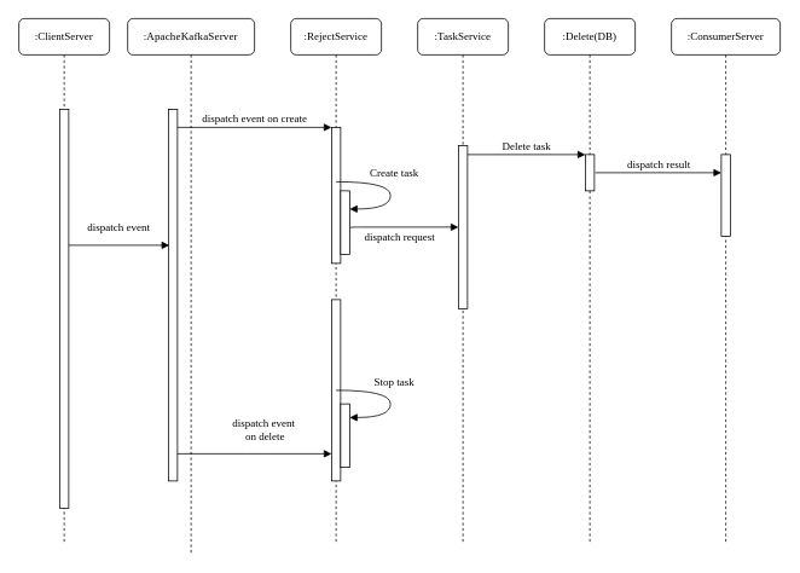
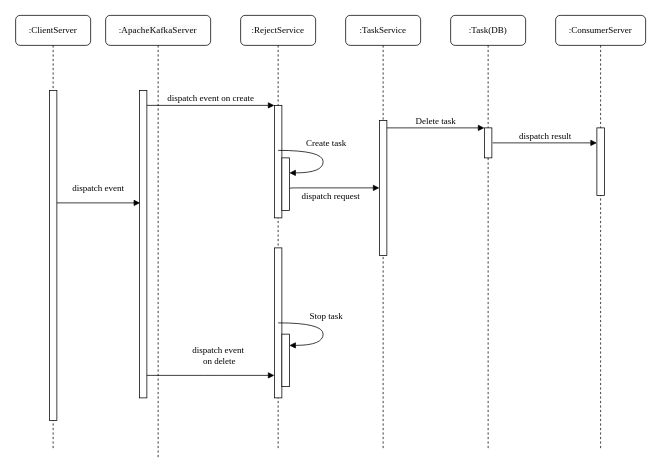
  <mxCell id="0" />
  <mxCell id="1" parent="0" />
  <mxCell id="2" value="&lt;p&gt;&lt;font style=&quot;font-size: 12px&quot;&gt;:&lt;span style=&quot;line-height: 107% ; color: rgb(3 , 3 , 3) ; letter-spacing: 0.15pt ; background: rgb(249 , 249 , 249)&quot;&gt;ApacheKafkaServer&lt;/span&gt;&lt;/font&gt;&lt;/p&gt;&lt;span style=&quot;font-size: 14pt ; line-height: 107% ; color: rgb(36 , 36 , 36) ; background: yellow&quot;&gt;&lt;/span&gt;" style="shape=umlLifeline;perimeter=lifelinePerimeter;whiteSpace=wrap;html=1;container=1;collapsible=0;recursiveResize=0;outlineConnect=0;rounded=1;shadow=0;comic=0;labelBackgroundColor=none;strokeWidth=1;fontFamily=Verdana;fontSize=12;align=center;" parent="1" vertex="1"><mxGeometry x="140" y="20" width="140" height="590" as="geometry" /></mxCell>
  <mxCell id="3" value="" style="html=1;points=[];perimeter=orthogonalPerimeter;rounded=0;shadow=0;comic=0;labelBackgroundColor=none;strokeWidth=1;fontFamily=Verdana;fontSize=12;align=center;" parent="2" vertex="1"><mxGeometry x="45" y="100" width="10" height="410" as="geometry" /></mxCell>
  <mxCell id="4" value=":RejectService" style="shape=umlLifeline;perimeter=lifelinePerimeter;whiteSpace=wrap;html=1;container=1;collapsible=0;recursiveResize=0;outlineConnect=0;rounded=1;shadow=0;comic=0;labelBackgroundColor=none;strokeWidth=1;fontFamily=Verdana;fontSize=12;align=center;" parent="1" vertex="1"><mxGeometry x="320" y="20" width="100" height="580" as="geometry" /></mxCell>
  <mxCell id="5" value="" style="html=1;points=[];perimeter=orthogonalPerimeter;rounded=0;shadow=0;comic=0;labelBackgroundColor=none;strokeWidth=1;fontFamily=Verdana;fontSize=12;align=center;" parent="4" vertex="1"><mxGeometry x="45" y="120" width="10" height="150" as="geometry" /></mxCell>
  <mxCell id="6" value=":TaskService" style="shape=umlLifeline;perimeter=lifelinePerimeter;whiteSpace=wrap;html=1;container=1;collapsible=0;recursiveResize=0;outlineConnect=0;rounded=1;shadow=0;comic=0;labelBackgroundColor=none;strokeWidth=1;fontFamily=Verdana;fontSize=12;align=center;" parent="1" vertex="1"><mxGeometry x="460" y="20" width="100" height="580" as="geometry" /></mxCell>
- <mxCell id="7" value=":Delete(DB)" style="shape=umlLifeline;perimeter=lifelinePerimeter;whiteSpace=wrap;html=1;container=1;collapsible=0;recursiveResize=0;outlineConnect=0;rounded=1;shadow=0;comic=0;labelBackgroundColor=none;strokeWidth=1;fontFamily=Verdana;fontSize=12;align=center;" parent="1" vertex="1"><mxGeometry x="600" y="20" width="100" height="580" as="geometry" /></mxCell>
+ <mxCell id="7" value=":Task(DB)" style="shape=umlLifeline;perimeter=lifelinePerimeter;whiteSpace=wrap;html=1;container=1;collapsible=0;recursiveResize=0;outlineConnect=0;rounded=1;shadow=0;comic=0;labelBackgroundColor=none;strokeWidth=1;fontFamily=Verdana;fontSize=12;align=center;" parent="1" vertex="1"><mxGeometry x="600" y="20" width="100" height="580" as="geometry" /></mxCell>
  <mxCell id="8" value=":ConsumerServer" style="shape=umlLifeline;perimeter=lifelinePerimeter;whiteSpace=wrap;html=1;container=1;collapsible=0;recursiveResize=0;outlineConnect=0;rounded=1;shadow=0;comic=0;labelBackgroundColor=none;strokeWidth=1;fontFamily=Verdana;fontSize=12;align=center;" parent="1" vertex="1"><mxGeometry x="740" y="20" width="120" height="580" as="geometry" /></mxCell>
  <mxCell id="9" value="&lt;p&gt;:ClientServer&lt;/p&gt;" style="shape=umlLifeline;perimeter=lifelinePerimeter;whiteSpace=wrap;html=1;container=1;collapsible=0;recursiveResize=0;outlineConnect=0;rounded=1;shadow=0;comic=0;labelBackgroundColor=none;strokeWidth=1;fontFamily=Verdana;fontSize=12;align=center;" parent="1" vertex="1"><mxGeometry x="20" y="20" width="100" height="580" as="geometry" /></mxCell>
  <mxCell id="10" value="" style="html=1;points=[];perimeter=orthogonalPerimeter;rounded=0;shadow=0;comic=0;labelBackgroundColor=none;strokeWidth=1;fontFamily=Verdana;fontSize=12;align=center;" parent="9" vertex="1"><mxGeometry x="45" y="100" width="10" height="440" as="geometry" /></mxCell>
  <mxCell id="11" value="" style="html=1;points=[];perimeter=orthogonalPerimeter;rounded=0;shadow=0;comic=0;labelBackgroundColor=none;strokeWidth=1;fontFamily=Verdana;fontSize=12;align=center;" parent="1" vertex="1"><mxGeometry x="505" y="160" width="10" height="180" as="geometry" /></mxCell>
  <mxCell id="12" value="dispatch request" style="html=1;verticalAlign=bottom;endArrow=block;labelBackgroundColor=none;fontFamily=Verdana;fontSize=12;edgeStyle=elbowEdgeStyle;elbow=vertical;exitX=1.1;exitY=0.586;exitDx=0;exitDy=0;exitPerimeter=0;" parent="1" source="18" target="11" edge="1"><mxGeometry x="-0.083" y="-20" relative="1" as="geometry"><mxPoint x="430" y="160" as="sourcePoint" /><Array as="points"><mxPoint x="470" y="250" /><mxPoint x="380" y="160" /></Array><mxPoint as="offset" /></mxGeometry></mxCell>
  <mxCell id="13" value="" style="html=1;points=[];perimeter=orthogonalPerimeter;rounded=0;shadow=0;comic=0;labelBackgroundColor=none;strokeWidth=1;fontFamily=Verdana;fontSize=12;align=center;" parent="1" vertex="1"><mxGeometry x="645" y="170" width="10" height="40" as="geometry" /></mxCell>
  <mxCell id="14" value="Delete task" style="html=1;verticalAlign=bottom;endArrow=block;entryX=0;entryY=0;labelBackgroundColor=none;fontFamily=Verdana;fontSize=12;edgeStyle=elbowEdgeStyle;elbow=vertical;" parent="1" source="11" target="13" edge="1"><mxGeometry relative="1" as="geometry"><mxPoint x="570" y="170" as="sourcePoint" /></mxGeometry></mxCell>
  <mxCell id="15" value="" style="html=1;points=[];perimeter=orthogonalPerimeter;rounded=0;shadow=0;comic=0;labelBackgroundColor=none;strokeColor=#000000;strokeWidth=1;fillColor=#FFFFFF;fontFamily=Verdana;fontSize=12;fontColor=#000000;align=center;" parent="1" vertex="1"><mxGeometry x="795" y="170" width="10" height="90" as="geometry" /></mxCell>
  <mxCell id="16" value="dispatch event" style="html=1;verticalAlign=bottom;endArrow=block;entryX=0.1;entryY=0.366;labelBackgroundColor=none;fontFamily=Verdana;fontSize=12;edgeStyle=elbowEdgeStyle;elbow=vertical;entryDx=0;entryDy=0;entryPerimeter=0;" parent="1" source="10" target="3" edge="1"><mxGeometry x="-0.009" y="10" relative="1" as="geometry"><mxPoint x="140" y="130" as="sourcePoint" /><Array as="points"><mxPoint x="150" y="270" /></Array><mxPoint as="offset" /></mxGeometry></mxCell>
  <mxCell id="17" value="dispatch event on create" style="html=1;verticalAlign=bottom;endArrow=block;entryX=0;entryY=0;labelBackgroundColor=none;fontFamily=Verdana;fontSize=12;edgeStyle=elbowEdgeStyle;elbow=vertical;" parent="1" source="3" target="5" edge="1"><mxGeometry relative="1" as="geometry"><mxPoint x="290" y="140" as="sourcePoint" /></mxGeometry></mxCell>
  <mxCell id="18" value="" style="html=1;points=[];perimeter=orthogonalPerimeter;rounded=0;shadow=0;comic=0;labelBackgroundColor=none;strokeWidth=1;fontFamily=Verdana;fontSize=12;align=center;" parent="1" vertex="1"><mxGeometry x="375" y="210" width="10" height="70" as="geometry" /></mxCell>
  <mxCell id="19" value="Create task" style="html=1;verticalAlign=bottom;endArrow=block;labelBackgroundColor=none;fontFamily=Verdana;fontSize=12;elbow=vertical;edgeStyle=orthogonalEdgeStyle;curved=1;entryX=1;entryY=0.286;entryPerimeter=0;exitX=0.5;exitY=0.4;exitDx=0;exitDy=0;exitPerimeter=0;" parent="1" source="5" target="18" edge="1"><mxGeometry x="-0.2" y="-10" relative="1" as="geometry"><mxPoint x="380" y="200" as="sourcePoint" /><mxPoint x="515" y="170" as="targetPoint" /><Array as="points"><mxPoint x="430" y="200" /><mxPoint x="430" y="230" /></Array><mxPoint x="10" y="-10" as="offset" /></mxGeometry></mxCell>
  <mxCell id="20" value="" style="html=1;points=[];perimeter=orthogonalPerimeter;rounded=0;shadow=0;comic=0;labelBackgroundColor=none;strokeWidth=1;fontFamily=Verdana;fontSize=12;align=center;" vertex="1" parent="1"><mxGeometry x="365" y="330" width="10" height="200" as="geometry" /></mxCell>
  <mxCell id="21" value="dispatch event&lt;br&gt;&amp;nbsp;on delete" style="html=1;verticalAlign=bottom;endArrow=block;entryX=0;entryY=0;labelBackgroundColor=none;fontFamily=Verdana;fontSize=12;edgeStyle=elbowEdgeStyle;elbow=vertical;" edge="1" parent="1"><mxGeometry x="0.118" y="10" relative="1" as="geometry"><mxPoint x="195" y="500" as="sourcePoint" /><mxPoint x="365" y="500" as="targetPoint" /><mxPoint as="offset" /></mxGeometry></mxCell>
  <mxCell id="22" value="" style="html=1;points=[];perimeter=orthogonalPerimeter;rounded=0;shadow=0;comic=0;labelBackgroundColor=none;strokeWidth=1;fontFamily=Verdana;fontSize=12;align=center;" vertex="1" parent="1"><mxGeometry x="375" y="445" width="10" height="70" as="geometry" /></mxCell>
  <mxCell id="23" value="Stop task" style="html=1;verticalAlign=bottom;endArrow=block;labelBackgroundColor=none;fontFamily=Verdana;fontSize=12;elbow=vertical;edgeStyle=orthogonalEdgeStyle;curved=1;entryX=1;entryY=0.286;entryPerimeter=0;exitX=0.5;exitY=0.4;exitDx=0;exitDy=0;exitPerimeter=0;" edge="1" parent="1"><mxGeometry x="-0.2" y="-10" relative="1" as="geometry"><mxPoint x="370" y="429.98" as="sourcePoint" /><mxPoint x="385" y="460" as="targetPoint" /><Array as="points"><mxPoint x="430" y="429.98" /><mxPoint x="430" y="459.98" /></Array><mxPoint x="10" y="-10" as="offset" /></mxGeometry></mxCell>
  <mxCell id="24" value="dispatch result" style="html=1;verticalAlign=bottom;endArrow=block;entryX=0;entryY=0;labelBackgroundColor=none;fontFamily=Verdana;fontSize=12;edgeStyle=elbowEdgeStyle;elbow=vertical;exitX=1.1;exitY=0.5;exitDx=0;exitDy=0;exitPerimeter=0;" edge="1" parent="1" source="13"><mxGeometry relative="1" as="geometry"><mxPoint x="660" y="190" as="sourcePoint" /><mxPoint x="795" y="189.5" as="targetPoint" /></mxGeometry></mxCell>
